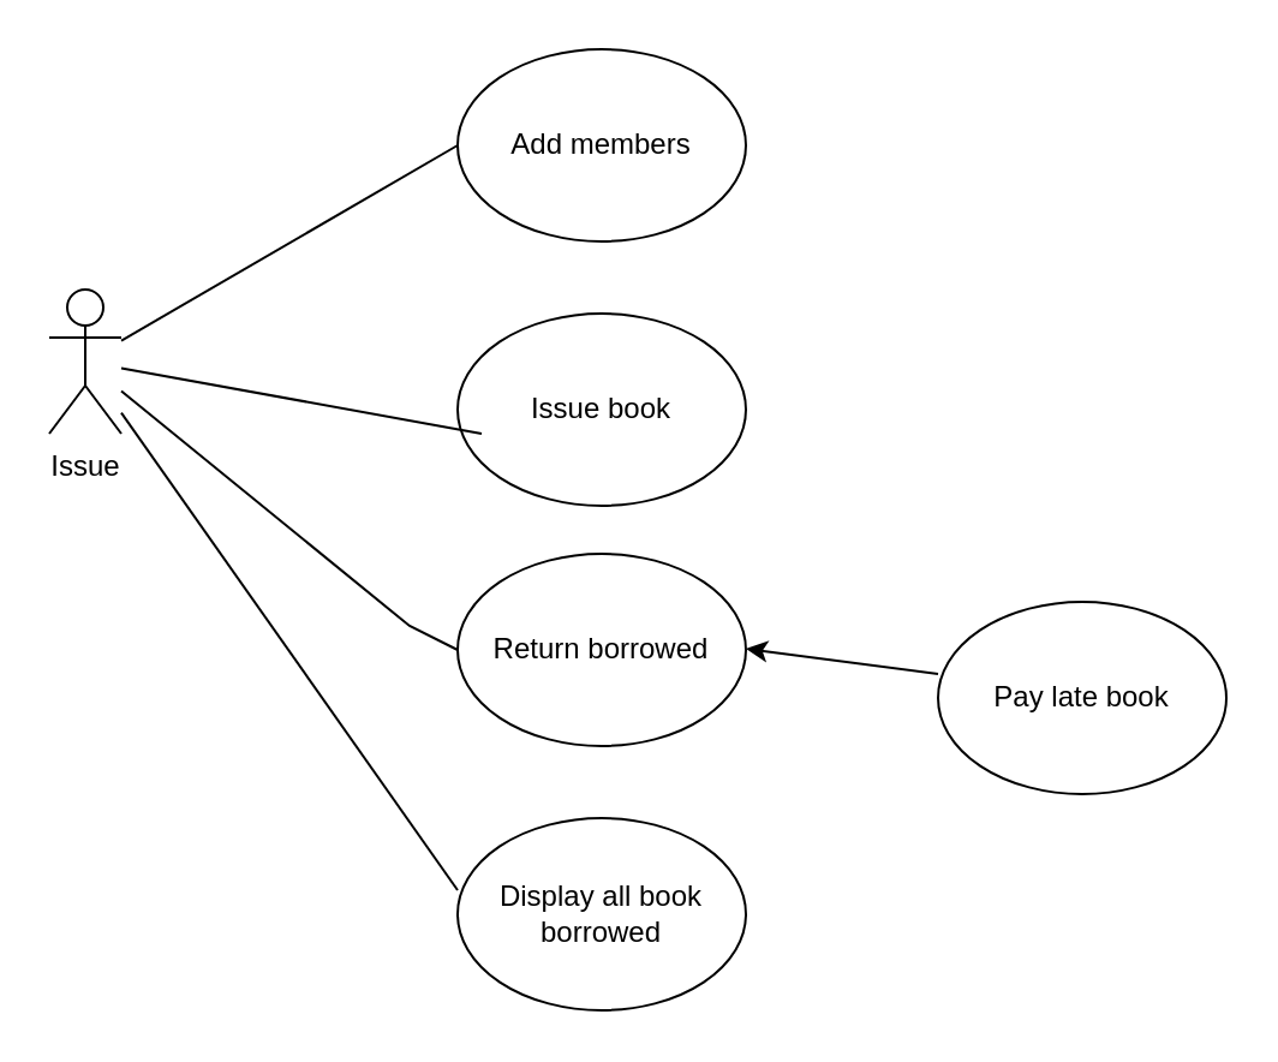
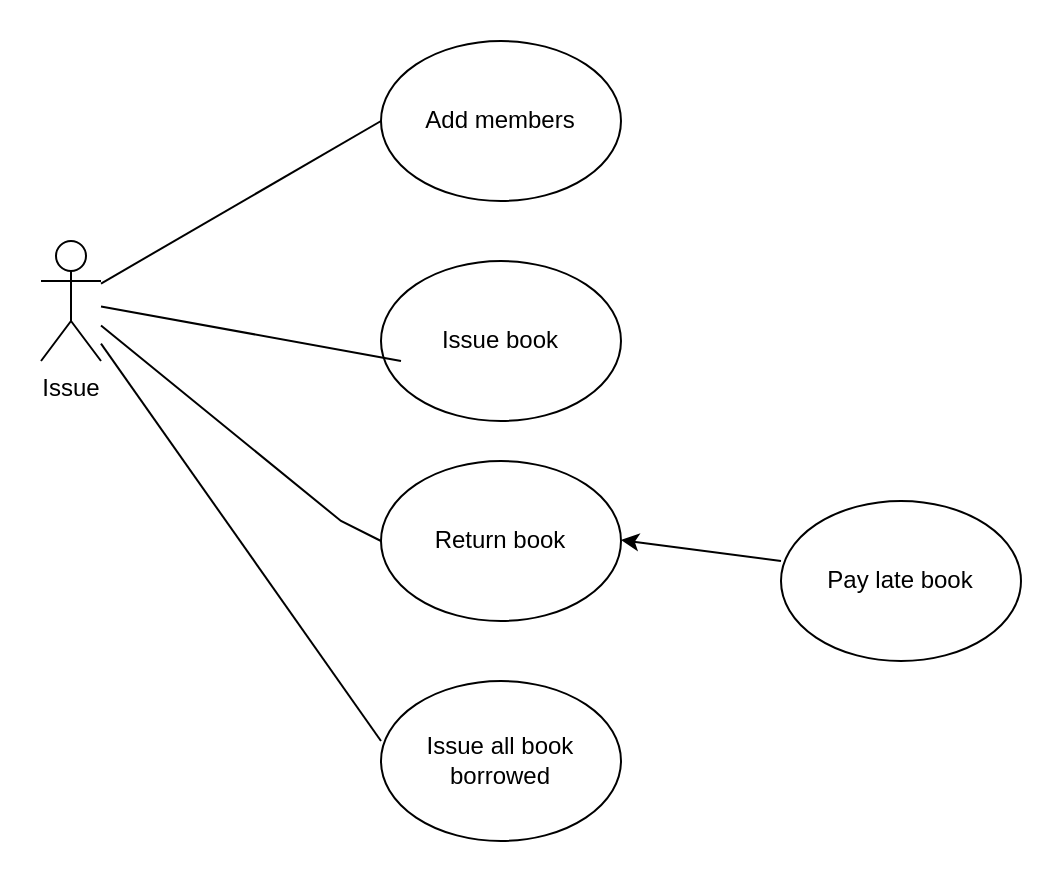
  <mxCell id="0" />
  <mxCell id="1" parent="0" />
  <mxCell id="2" value="Issue" style="shape=umlActor;verticalLabelPosition=bottom;verticalAlign=top;html=1;outlineConnect=0;" vertex="1" parent="1"><mxGeometry x="20" y="120" width="30" height="60" as="geometry" /></mxCell>
  <mxCell id="3" value="Add members" style="ellipse;whiteSpace=wrap;html=1;" vertex="1" parent="1"><mxGeometry x="190" y="20" width="120" height="80" as="geometry" /></mxCell>
  <mxCell id="4" value="Issue book" style="ellipse;whiteSpace=wrap;html=1;" vertex="1" parent="1"><mxGeometry x="190" y="130" width="120" height="80" as="geometry" /></mxCell>
- <mxCell id="5" value="Return borrowed" style="ellipse;whiteSpace=wrap;html=1;" vertex="1" parent="1"><mxGeometry x="190" y="230" width="120" height="80" as="geometry" /></mxCell>
- <mxCell id="6" value="Display all book borrowed" style="ellipse;whiteSpace=wrap;html=1;" vertex="1" parent="1"><mxGeometry x="190" y="340" width="120" height="80" as="geometry" /></mxCell>
+ <mxCell id="5" value="Return book" style="ellipse;whiteSpace=wrap;html=1;" vertex="1" parent="1"><mxGeometry x="190" y="230" width="120" height="80" as="geometry" /></mxCell>
+ <mxCell id="6" value="Issue all book borrowed" style="ellipse;whiteSpace=wrap;html=1;" vertex="1" parent="1"><mxGeometry x="190" y="340" width="120" height="80" as="geometry" /></mxCell>
  <mxCell id="7" value="Pay late book" style="ellipse;whiteSpace=wrap;html=1;" vertex="1" parent="1"><mxGeometry x="390" y="250" width="120" height="80" as="geometry" /></mxCell>
  <mxCell id="8" value="" style="endArrow=classic;html=1;rounded=0;" edge="1" parent="1"><mxGeometry width="50" height="50" relative="1" as="geometry"><mxPoint x="390" y="280" as="sourcePoint" /><mxPoint x="310" y="269.5" as="targetPoint" /></mxGeometry></mxCell>
  <mxCell id="9" value="" style="endArrow=none;html=1;rounded=0;" edge="1" parent="1" source="2"><mxGeometry width="50" height="50" relative="1" as="geometry"><mxPoint x="60" y="160" as="sourcePoint" /><mxPoint x="200" y="180" as="targetPoint" /></mxGeometry></mxCell>
  <mxCell id="10" value="" style="endArrow=none;html=1;rounded=0;" edge="1" parent="1" source="2"><mxGeometry width="50" height="50" relative="1" as="geometry"><mxPoint x="60" y="130" as="sourcePoint" /><mxPoint x="190" y="60" as="targetPoint" /></mxGeometry></mxCell>
  <mxCell id="11" value="" style="endArrow=none;html=1;rounded=0;" edge="1" parent="1" source="2"><mxGeometry width="50" height="50" relative="1" as="geometry"><mxPoint x="140" y="420" as="sourcePoint" /><mxPoint x="190" y="370" as="targetPoint" /></mxGeometry></mxCell>
  <mxCell id="12" value="" style="endArrow=none;html=1;rounded=0;" edge="1" parent="1" source="2"><mxGeometry width="50" height="50" relative="1" as="geometry"><mxPoint x="100" y="360" as="sourcePoint" /><mxPoint x="190" y="270" as="targetPoint" /><Array as="points"><mxPoint x="170" y="260" /></Array></mxGeometry></mxCell>
